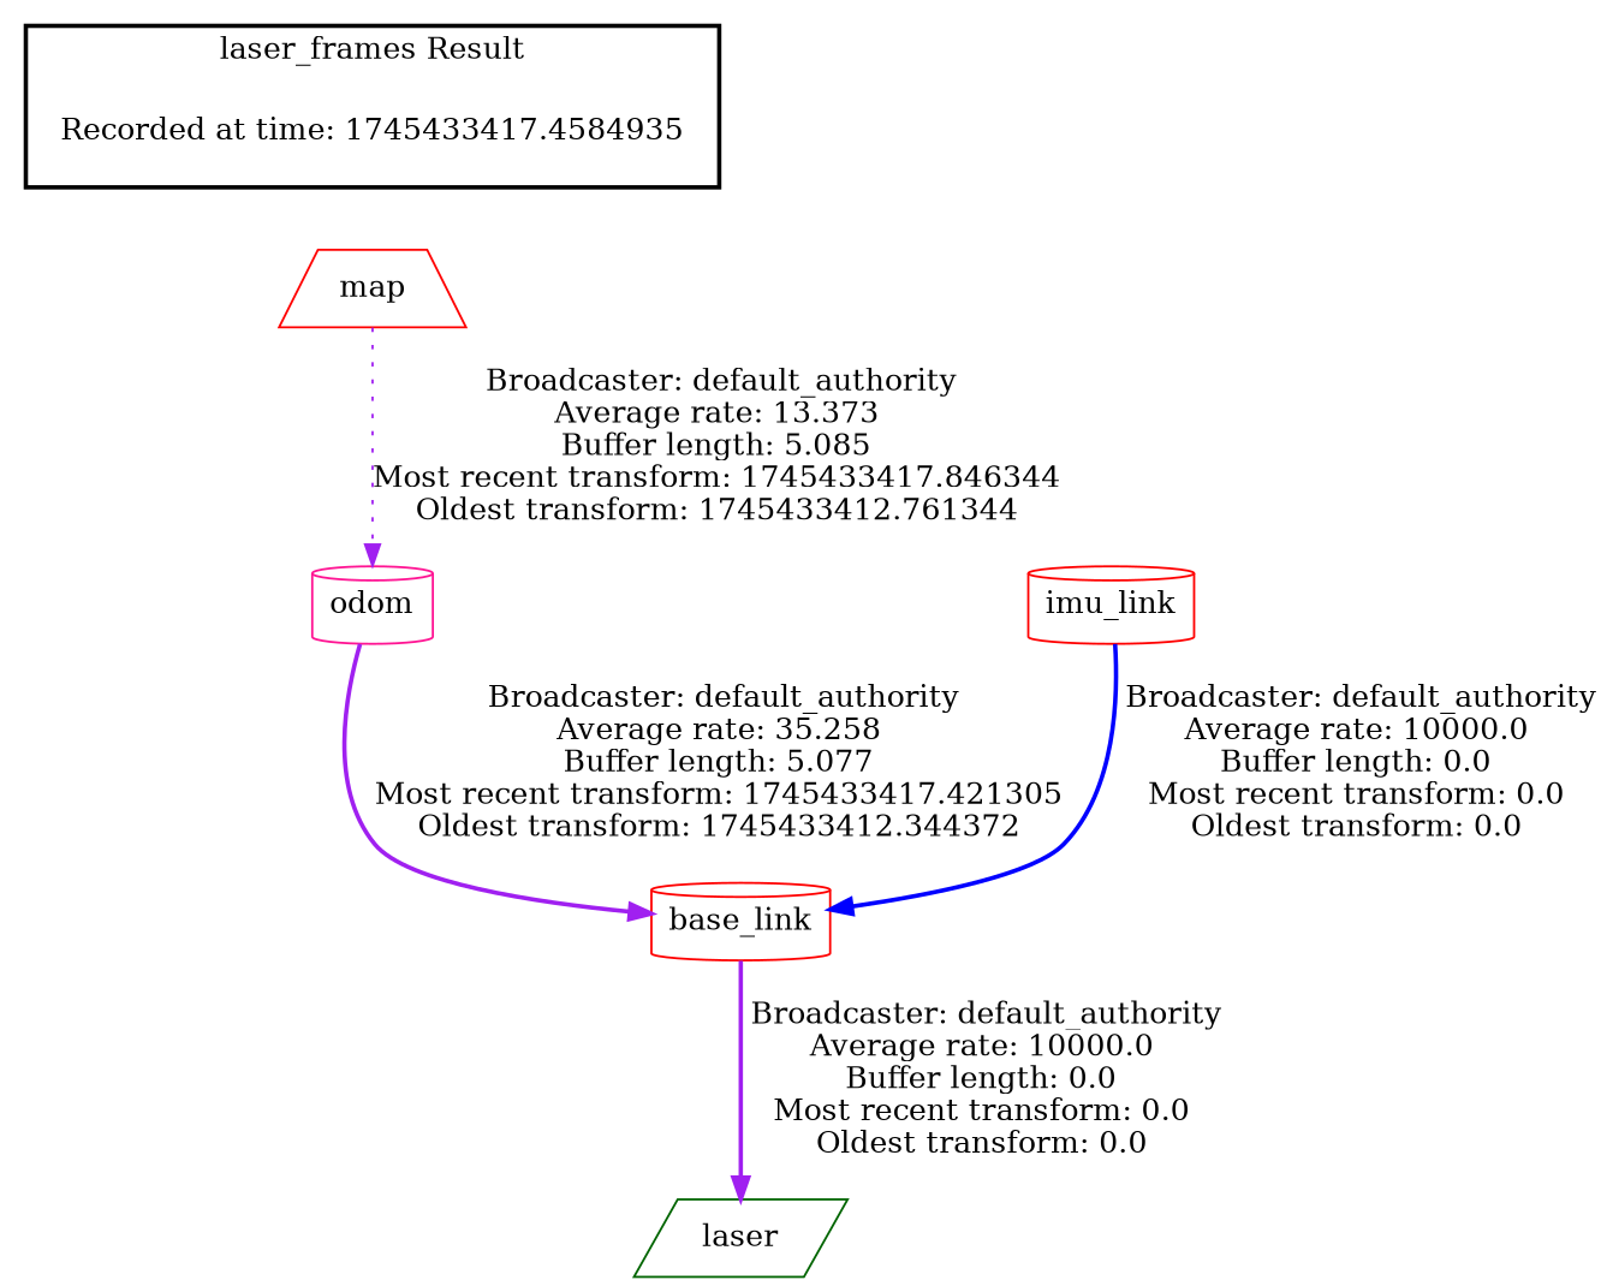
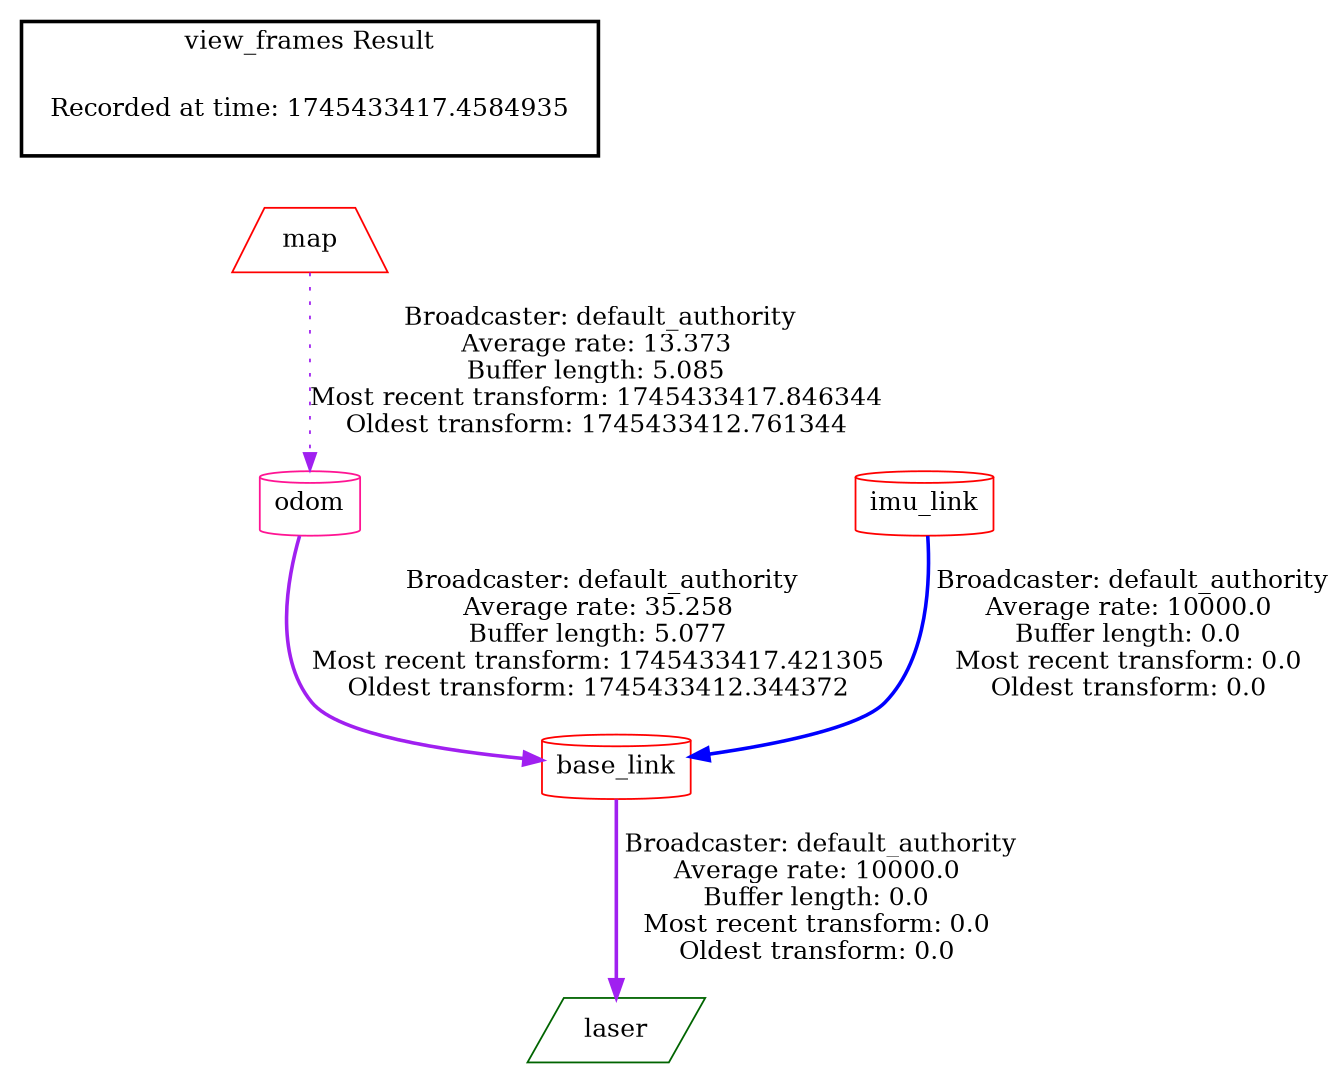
  digraph {
    node [color=red shape=cylinder]
    edge [style=bold color=purple]
    "Recorded at time: 1745433417.4584935" [color=darkgreen shape=plaintext]
    map [shape=trapezium]
    odom [color=deeppink]
    base_link
    laser [color=darkgreen shape=parallelogram]
    imu_link
    subgraph cluster_1 {
      color=black
-     label="laser_frames Result"
+     label="view_frames Result"
      style=bold
      "Recorded at time: 1745433417.4584935"
    }
    "Recorded at time: 1745433417.4584935" -> map [style=invis color=""]
    map -> odom [label=" Broadcaster: default_authority\nAverage rate: 13.373\nBuffer length: 5.085\nMost recent transform: 1745433417.846344\nOldest transform: 1745433412.761344\n" style=dotted]
    odom -> base_link [label=" Broadcaster: default_authority\nAverage rate: 35.258\nBuffer length: 5.077\nMost recent transform: 1745433417.421305\nOldest transform: 1745433412.344372\n"]
    base_link -> laser [label=" Broadcaster: default_authority\nAverage rate: 10000.0\nBuffer length: 0.0\nMost recent transform: 0.0\nOldest transform: 0.0\n"]
    imu_link -> base_link [color=blue label=" Broadcaster: default_authority\nAverage rate: 10000.0\nBuffer length: 0.0\nMost recent transform: 0.0\nOldest transform: 0.0\n"]
  }
